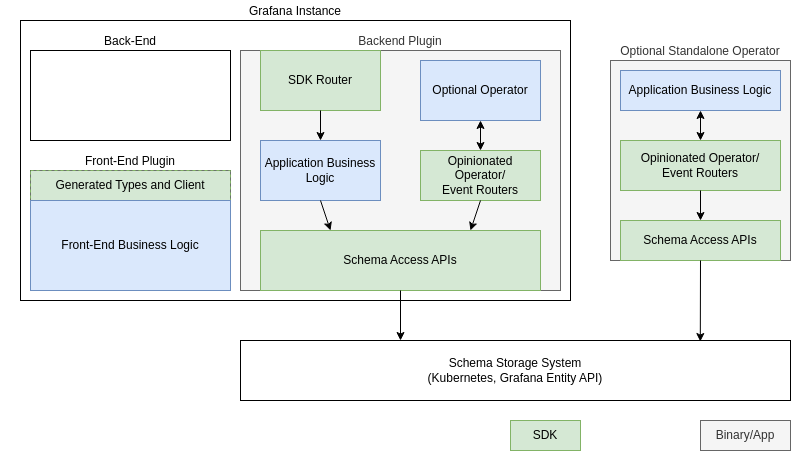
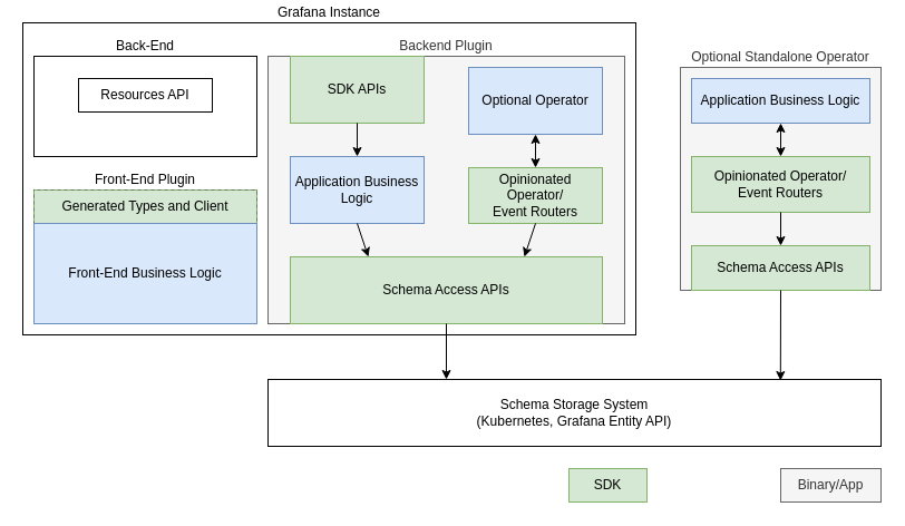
  <mxCell id="0" />
  <mxCell id="1" parent="0" />
  <mxCell id="2" value="Grafana Instance" style="rounded=0;whiteSpace=wrap;html=1;labelPosition=center;verticalLabelPosition=top;align=center;verticalAlign=bottom;" vertex="1" parent="1"><mxGeometry x="20" y="20" width="550" height="280" as="geometry" /></mxCell>
  <mxCell id="3" value="Backend Plugin" style="rounded=0;whiteSpace=wrap;html=1;labelPosition=center;verticalLabelPosition=top;align=center;verticalAlign=bottom;fillColor=#f5f5f5;fontColor=#333333;strokeColor=#666666;" vertex="1" parent="1"><mxGeometry x="240" y="50" width="320" height="240" as="geometry" /></mxCell>
- <mxCell id="4" value="SDK Router" style="rounded=0;whiteSpace=wrap;html=1;fillColor=#d5e8d4;strokeColor=#82b366;" vertex="1" parent="1"><mxGeometry x="260" y="50" width="120" height="60" as="geometry" /></mxCell>
+ <mxCell id="4" value="SDK APIs" style="rounded=0;whiteSpace=wrap;html=1;fillColor=#d5e8d4;strokeColor=#82b366;" vertex="1" parent="1"><mxGeometry x="260" y="50" width="120" height="60" as="geometry" /></mxCell>
  <mxCell id="5" value="Application Business Logic" style="rounded=0;whiteSpace=wrap;html=1;fillColor=#dae8fc;strokeColor=#6c8ebf;" vertex="1" parent="1"><mxGeometry x="260" y="140" width="120" height="60" as="geometry" /></mxCell>
  <mxCell id="6" value="Schema Access APIs" style="rounded=0;whiteSpace=wrap;html=1;fillColor=#d5e8d4;strokeColor=#82b366;" vertex="1" parent="1"><mxGeometry x="260" y="230" width="280" height="60" as="geometry" /></mxCell>
  <mxCell id="7" value="Optional Operator" style="rounded=0;whiteSpace=wrap;html=1;fillColor=#dae8fc;strokeColor=#6c8ebf;" vertex="1" parent="1"><mxGeometry x="420" y="60" width="120" height="60" as="geometry" /></mxCell>
  <mxCell id="8" value="" style="endArrow=classic;html=1;rounded=0;entryX=0.25;entryY=0;entryDx=0;entryDy=0;exitX=0.5;exitY=1;exitDx=0;exitDy=0;" edge="1" parent="1" source="5" target="6"><mxGeometry width="50" height="50" relative="1" as="geometry"><mxPoint x="140" y="230" as="sourcePoint" /><mxPoint x="190" y="180" as="targetPoint" /></mxGeometry></mxCell>
  <mxCell id="9" value="" style="endArrow=classic;html=1;rounded=0;entryX=0.5;entryY=0;entryDx=0;entryDy=0;exitX=0.5;exitY=1;exitDx=0;exitDy=0;" edge="1" parent="1" source="4" target="5"><mxGeometry width="50" height="50" relative="1" as="geometry"><mxPoint x="0" y="130" as="sourcePoint" /><mxPoint x="50" y="80" as="targetPoint" /></mxGeometry></mxCell>
  <mxCell id="10" value="&lt;div&gt;Schema Storage System&lt;/div&gt;&lt;div&gt;(Kubernetes, Grafana Entity API)&lt;br&gt;&lt;/div&gt;" style="rounded=0;whiteSpace=wrap;html=1;" vertex="1" parent="1"><mxGeometry x="240" y="340" width="550" height="60" as="geometry" /></mxCell>
  <mxCell id="11" value="" style="endArrow=classic;html=1;rounded=0;exitX=0.5;exitY=1;exitDx=0;exitDy=0;" edge="1" parent="1" source="6"><mxGeometry width="50" height="50" relative="1" as="geometry"><mxPoint x="670" y="320" as="sourcePoint" /><mxPoint x="400" y="340" as="targetPoint" /></mxGeometry></mxCell>
  <mxCell id="12" value="Front-End Plugin" style="rounded=0;whiteSpace=wrap;html=1;labelPosition=center;verticalLabelPosition=top;align=center;verticalAlign=bottom;" vertex="1" parent="1"><mxGeometry x="30" y="170" width="200" height="120" as="geometry" /></mxCell>
  <mxCell id="13" value="&lt;div&gt;Back-End&lt;/div&gt;" style="rounded=0;whiteSpace=wrap;html=1;labelPosition=center;verticalLabelPosition=top;align=center;verticalAlign=bottom;" vertex="1" parent="1"><mxGeometry x="30" y="50" width="200" height="90" as="geometry" /></mxCell>
  <mxCell id="14" value="Generated Types and Client" style="rounded=0;whiteSpace=wrap;html=1;fillColor=#d5e8d4;strokeColor=#82b366;dashed=1;" vertex="1" parent="1"><mxGeometry x="30" y="170" width="200" height="30" as="geometry" /></mxCell>
  <mxCell id="15" value="Front-End Business Logic" style="rounded=0;whiteSpace=wrap;html=1;fillColor=#dae8fc;strokeColor=#6c8ebf;" vertex="1" parent="1"><mxGeometry x="30" y="200" width="200" height="90" as="geometry" /></mxCell>
+ <mxCell id="16" value="Resources API" style="rounded=0;whiteSpace=wrap;html=1;" vertex="1" parent="1"><mxGeometry x="70" y="70" width="120" height="30" as="geometry" /></mxCell>
  <mxCell id="17" value="Optional Standalone Operator" style="rounded=0;whiteSpace=wrap;html=1;labelPosition=center;verticalLabelPosition=top;align=center;verticalAlign=bottom;fillColor=#f5f5f5;fontColor=#333333;strokeColor=#666666;" vertex="1" parent="1"><mxGeometry x="610" y="60" width="180" height="200" as="geometry" /></mxCell>
  <mxCell id="18" value="Schema Access APIs" style="rounded=0;whiteSpace=wrap;html=1;fillColor=#d5e8d4;strokeColor=#82b366;" vertex="1" parent="1"><mxGeometry x="620" y="220" width="160" height="40" as="geometry" /></mxCell>
  <mxCell id="19" value="&lt;div&gt;Opinionated Operator/&lt;/div&gt;&lt;div&gt;Event Routers&lt;/div&gt;" style="rounded=0;whiteSpace=wrap;html=1;fillColor=#d5e8d4;strokeColor=#82b366;" vertex="1" parent="1"><mxGeometry x="620" y="140" width="160" height="50" as="geometry" /></mxCell>
  <mxCell id="20" value="Application Business Logic" style="rounded=0;whiteSpace=wrap;html=1;fillColor=#dae8fc;strokeColor=#6c8ebf;" vertex="1" parent="1"><mxGeometry x="620" y="70" width="160" height="40" as="geometry" /></mxCell>
  <mxCell id="21" value="" style="endArrow=classic;html=1;rounded=0;exitX=0.5;exitY=1;exitDx=0;exitDy=0;entryX=0.836;entryY=0.017;entryDx=0;entryDy=0;entryPerimeter=0;" edge="1" parent="1" source="18" target="10"><mxGeometry width="50" height="50" relative="1" as="geometry"><mxPoint x="910" y="320" as="sourcePoint" /><mxPoint x="700" y="330" as="targetPoint" /></mxGeometry></mxCell>
  <mxCell id="22" value="" style="endArrow=classic;html=1;rounded=0;exitX=0.5;exitY=1;exitDx=0;exitDy=0;entryX=0.5;entryY=0;entryDx=0;entryDy=0;" edge="1" parent="1" source="19" target="18"><mxGeometry width="50" height="50" relative="1" as="geometry"><mxPoint x="1010" y="260" as="sourcePoint" /><mxPoint x="1060" y="210" as="targetPoint" /></mxGeometry></mxCell>
  <mxCell id="23" value="" style="endArrow=classic;startArrow=classic;html=1;rounded=0;exitX=0.5;exitY=0;exitDx=0;exitDy=0;entryX=0.5;entryY=1;entryDx=0;entryDy=0;" edge="1" parent="1" source="19" target="20"><mxGeometry width="50" height="50" relative="1" as="geometry"><mxPoint x="980" y="140" as="sourcePoint" /><mxPoint x="1030" y="90" as="targetPoint" /></mxGeometry></mxCell>
  <mxCell id="24" value="&lt;div&gt;Opinionated Operator/&lt;/div&gt;&lt;div&gt;Event Routers&lt;/div&gt;" style="rounded=0;whiteSpace=wrap;html=1;fillColor=#d5e8d4;strokeColor=#82b366;" vertex="1" parent="1"><mxGeometry x="420" y="150" width="120" height="50" as="geometry" /></mxCell>
  <mxCell id="25" value="" style="endArrow=classic;html=1;rounded=0;exitX=0.5;exitY=1;exitDx=0;exitDy=0;entryX=0.75;entryY=0;entryDx=0;entryDy=0;" edge="1" parent="1" source="24" target="6"><mxGeometry width="50" height="50" relative="1" as="geometry"><mxPoint x="1020" y="330" as="sourcePoint" /><mxPoint x="1070" y="280" as="targetPoint" /></mxGeometry></mxCell>
  <mxCell id="26" value="" style="endArrow=classic;startArrow=classic;html=1;rounded=0;exitX=0.5;exitY=0;exitDx=0;exitDy=0;" edge="1" parent="1" source="24"><mxGeometry width="50" height="50" relative="1" as="geometry"><mxPoint x="450" y="-30" as="sourcePoint" /><mxPoint x="480" y="120" as="targetPoint" /></mxGeometry></mxCell>
  <mxCell id="27" value="SDK" style="rounded=0;whiteSpace=wrap;html=1;fillColor=#d5e8d4;strokeColor=#82b366;" vertex="1" parent="1"><mxGeometry x="510" y="420" width="70" height="30" as="geometry" /></mxCell>
  <mxCell id="28" value="Binary/App" style="rounded=0;whiteSpace=wrap;html=1;fillColor=#f5f5f5;fontColor=#333333;strokeColor=#666666;" vertex="1" parent="1"><mxGeometry x="700" y="420" width="90" height="30" as="geometry" /></mxCell>
